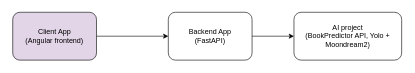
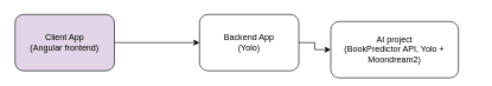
  <mxCell id="0" />
  <mxCell id="1" parent="0" />
  <mxCell id="2" style="edgeStyle=orthogonalEdgeStyle;rounded=0;orthogonalLoop=1;jettySize=auto;html=1;entryX=0;entryY=0.5;entryDx=0;entryDy=0;" edge="1" parent="1" source="3" target="5"><mxGeometry relative="1" as="geometry" /></mxCell>
  <mxCell id="3" value="Client App&lt;br&gt;(Angular frontend)" style="rounded=1;whiteSpace=wrap;html=1;fillColor=#e1d5e7;" vertex="1" parent="1"><mxGeometry x="20" y="20" width="140" height="80" as="geometry" /></mxCell>
  <mxCell id="4" style="edgeStyle=orthogonalEdgeStyle;rounded=0;orthogonalLoop=1;jettySize=auto;html=1;entryX=0;entryY=0.5;entryDx=0;entryDy=0;" edge="1" parent="1" source="5" target="6"><mxGeometry relative="1" as="geometry" /></mxCell>
- <mxCell id="5" value="Backend App&lt;br&gt;(FastAPI)" style="rounded=1;whiteSpace=wrap;html=1;" vertex="1" parent="1"><mxGeometry x="280" y="20" width="140" height="80" as="geometry" /></mxCell>
- <mxCell id="6" value="AI project&lt;br&gt;(BookPredictor API, Yolo + Moondream2)" style="rounded=1;whiteSpace=wrap;html=1;" vertex="1" parent="1"><mxGeometry x="490" y="20" width="180" height="80" as="geometry" /></mxCell>
+ <mxCell id="5" value="Backend App&lt;br&gt;(Yolo)" style="rounded=1;whiteSpace=wrap;html=1;" vertex="1" parent="1"><mxGeometry x="280" y="20" width="140" height="80" as="geometry" /></mxCell>
+ <mxCell id="6" value="AI project&lt;br&gt;(BookPredictor API, Yolo + Moondream2)" style="rounded=1;whiteSpace=wrap;html=1;" vertex="1" parent="1"><mxGeometry x="465" y="30" width="180" height="80" as="geometry" /></mxCell>
